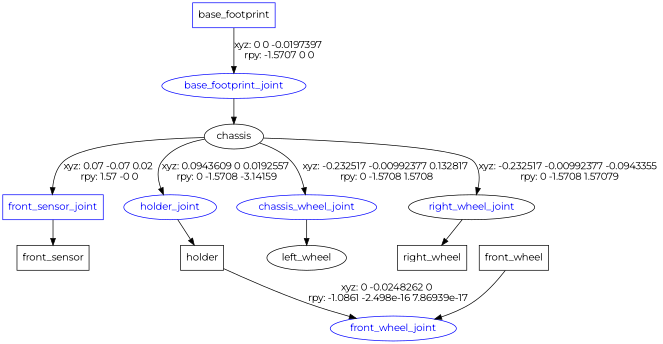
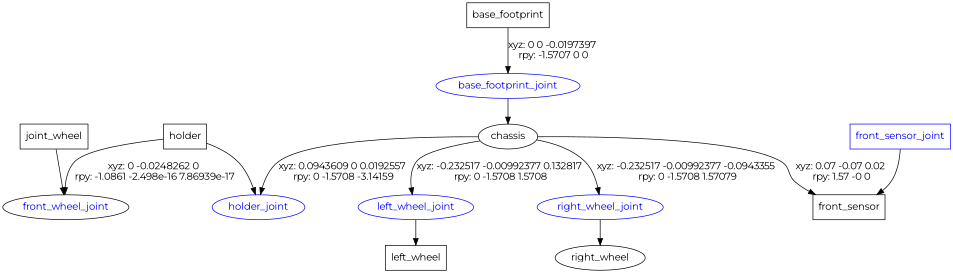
  digraph {
    fontname=Montserrat
    node [fontname=Montserrat shape=box]
    edge [fontname=Montserrat]
-   n1 [label=base_footprint color=blue]
+   n1 [label=base_footprint]
    base_footprint_joint [color=blue fontcolor=blue shape=ellipse]
    n3 [label=chassis shape=ellipse]
    front_sensor_joint [color=blue fontcolor=blue]
    holder_joint [color=blue fontcolor=blue shape=ellipse]
-   left_wheel_joint [color=blue fontcolor=blue shape=ellipse label=chassis_wheel_joint]
-   right_wheel_joint [color=black fontcolor=blue shape=ellipse]
+   left_wheel_joint [color=blue fontcolor=blue shape=ellipse]
+   right_wheel_joint [color=blue fontcolor=blue shape=ellipse]
    n8 [label=front_sensor]
    n9 [label=holder]
-   n10 [label=left_wheel shape=ellipse]
-   n11 [label=right_wheel]
-   front_wheel_joint [color=blue fontcolor=blue shape=ellipse]
-   n13 [label=front_wheel]
+   n10 [label=left_wheel]
+   n11 [label=right_wheel shape=ellipse]
+   front_wheel_joint [color=black fontcolor=blue shape=ellipse]
+   n13 [label=joint_wheel]
    n1 -> base_footprint_joint [label="xyz: 0 0 -0.0197397 \nrpy: -1.5707 0 0"]
    base_footprint_joint -> n3
-   n3 -> front_sensor_joint [label="xyz: 0.07 -0.07 0.02 \nrpy: 1.57 -0 0"]
+   n3 -> n8 [label="xyz: 0.07 -0.07 0.02 \nrpy: 1.57 -0 0"]
    n3 -> holder_joint [label="xyz: 0.0943609 0 0.0192557 \nrpy: 0 -1.5708 -3.14159"]
    n3 -> left_wheel_joint [label="xyz: -0.232517 -0.00992377 0.132817 \nrpy: 0 -1.5708 1.5708"]
    n3 -> right_wheel_joint [label="xyz: -0.232517 -0.00992377 -0.0943355 \nrpy: 0 -1.5708 1.57079"]
    front_sensor_joint -> n8
-   holder_joint -> n9
+   n9 -> holder_joint
    left_wheel_joint -> n10
    right_wheel_joint -> n11
    n9 -> front_wheel_joint [label="xyz: 0 -0.0248262 0 \nrpy: -1.0861 -2.498e-16 7.86939e-17"]
    n13 -> front_wheel_joint
  }
